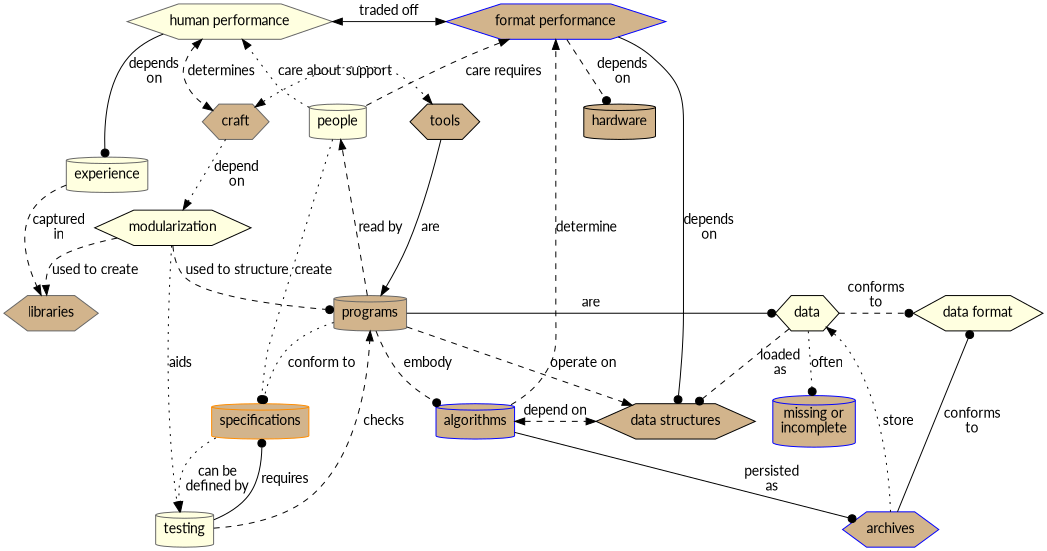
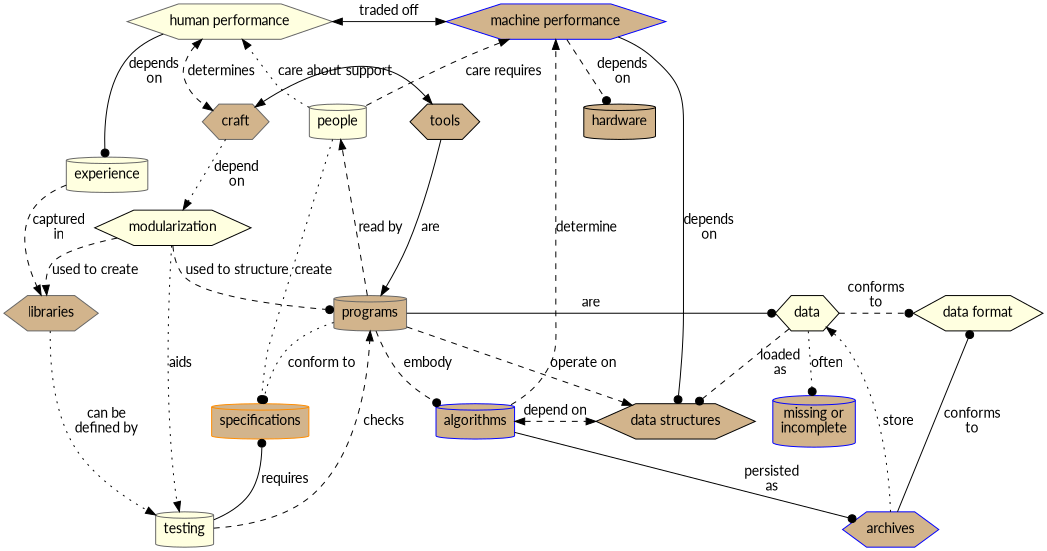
  digraph {
    fontname=Lato
    node [color=gray40 fillcolor=tan fontname=Lato shape=hexagon style=filled]
    edge [fontname=Lato style=dashed arrowhead=dot]
    "human performance" [fillcolor=lightyellow]
-   "machine performance" [color=blue label="format performance"]
+   "machine performance" [color=blue]
    craft
    hardware [color=black shape=cylinder]
    people [fillcolor=lightyellow shape=cylinder]
    data [color=black fillcolor=lightyellow]
    "data format" [color=black fillcolor=lightyellow]
    tools [color=black]
    programs [shape=cylinder]
    algorithms [color=blue shape=cylinder]
    "data structures" [color=black]
    experience [fillcolor=lightyellow shape=cylinder]
    modularization [color=black fillcolor=lightyellow]
    specifications [color=darkorange shape=cylinder]
    "missing or\nincomplete" [color=blue shape=cylinder]
    archives [color=blue]
    libraries
    testing [fillcolor=lightyellow shape=cylinder]
    subgraph sub_1 {
      rank=same
      rankdir=LR
      "human performance"
      "machine performance"
    }
    subgraph sub_2 {
      rank=same
      rankdir=LR
      craft
      hardware
      people
    }
    subgraph sub_3 {
      rank=same
      rankdir=LR
      data
      "data format"
    }
    subgraph sub_4 {
      rank=same
      rankdir=LR
      craft
      tools
    }
    subgraph sub_5 {
      rank=same
      rankdir=LR
      data
      programs
    }
    subgraph sub_6 {
      rank=same
      rankdir=LR
      algorithms
      "data structures"
    }
    "human performance" -> "machine performance" [dir=both label="traded off" style=solid arrowhead=""]
    "human performance" -> craft [dir=both label=determines arrowhead=""]
    "human performance" -> experience [label="depends\non" style=solid]
    "machine performance" -> hardware [label="depends\non"]
    "machine performance" -> "data structures" [label="depends\non" style=solid]
-   craft -> tools [dir=both label=support style=dotted arrowhead=""]
+   craft -> tools [dir=both label=support style=solid arrowhead=""]
    craft -> modularization [arrowhead=normal label="depend\non" style=dotted]
    people -> "human performance" [arrowhead=normal label="care about" style=dotted]
    people -> "machine performance" [arrowhead=normal label="care requires"]
    people -> specifications [label=create style=dotted]
    data -> "data format" [label="conforms\nto"]
    data -> "data structures" [label="loaded\nas"]
    data -> "missing or\nincomplete" [label=often style=dotted]
    tools -> programs [arrowhead=normal label=are style=solid]
    programs -> people [arrowhead=normal label="read by"]
    programs -> data [label=are style=solid]
    programs -> algorithms [label=embody]
    programs -> "data structures" [arrowhead=normal label="operate on"]
    programs -> specifications [label="conform to" style=dotted]
    algorithms -> "machine performance" [arrowhead=normal label=determine]
    algorithms -> "data structures" [dir=both label="depend on" arrowhead=""]
    algorithms -> archives [label="persisted\nas" style=solid]
    experience -> libraries [arrowhead=normal label="captured\nin"]
    modularization -> programs [label="used to structure"]
    modularization -> libraries [arrowhead=normal label="used to create"]
    modularization -> testing [arrowhead=normal label=aids style=dotted]
-   specifications -> testing [arrowhead=normal label="can be\ndefined by" style=dotted]
+   libraries -> testing [arrowhead=normal label="can be\ndefined by" style=dotted]
    archives -> data [arrowhead=normal label=store style=dotted]
    archives -> "data format" [label="conforms\nto" style=solid]
    testing -> programs [arrowhead=normal label=checks]
    testing -> specifications [label=requires style=solid]
  }
